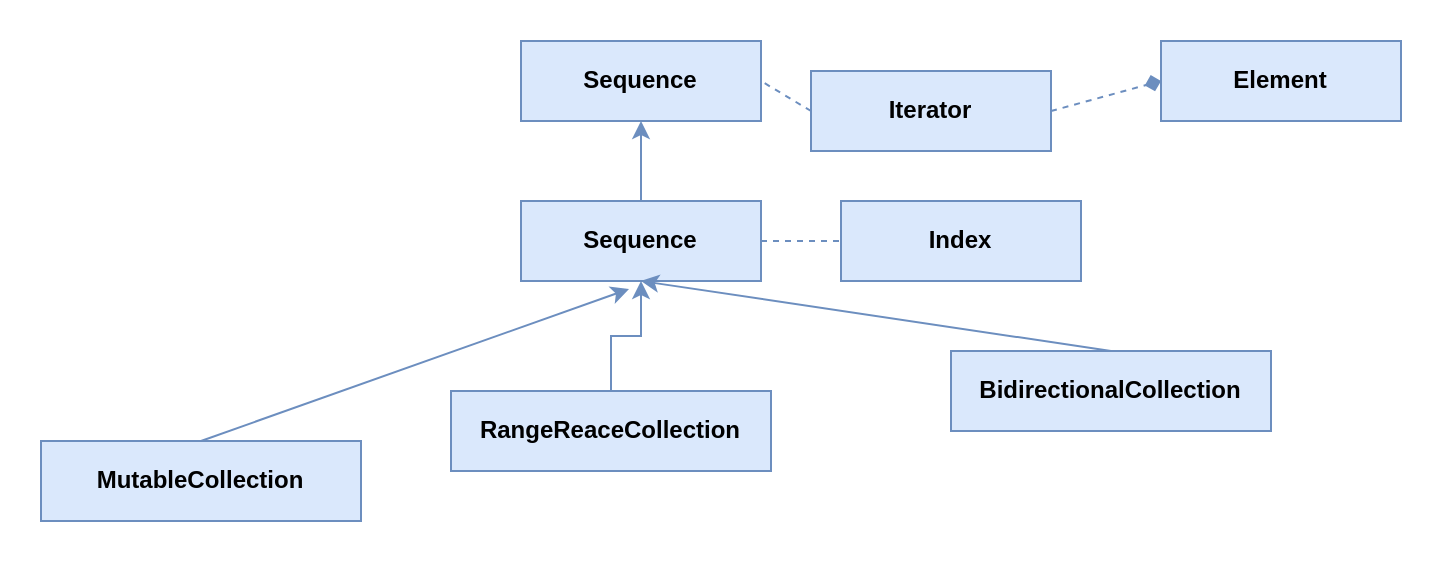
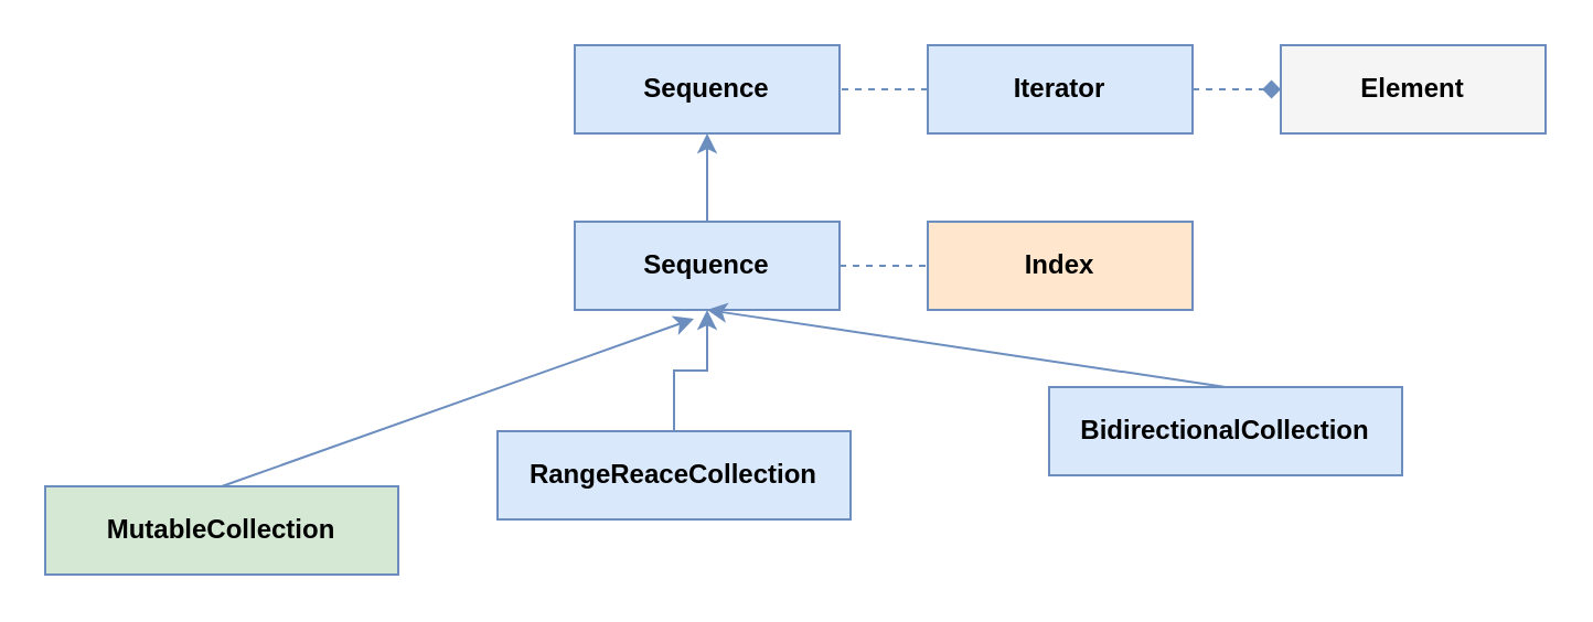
  <mxCell id="0" />
  <mxCell id="1" parent="0" />
  <mxCell id="2" value="Sequence" style="rounded=0;whiteSpace=wrap;html=1;fontStyle=1;fillColor=#dae8fc;strokeColor=#6c8ebf;" vertex="1" parent="1"><mxGeometry x="260" y="20" width="120" height="40" as="geometry" /></mxCell>
  <mxCell id="3" value="Sequence" style="rounded=0;whiteSpace=wrap;html=1;fontStyle=1;fillColor=#dae8fc;strokeColor=#6c8ebf;" vertex="1" parent="1"><mxGeometry x="260" y="20" width="120" height="40" as="geometry" /></mxCell>
- <mxCell id="4" value="Iterator" style="rounded=0;whiteSpace=wrap;html=1;fontStyle=1;fillColor=#dae8fc;strokeColor=#6c8ebf;" vertex="1" parent="1"><mxGeometry x="405" y="35" width="120" height="40" as="geometry" /></mxCell>
- <mxCell id="5" value="Element" style="rounded=0;whiteSpace=wrap;html=1;fontStyle=1;fillColor=#dae8fc;strokeColor=#6c8ebf;" vertex="1" parent="1"><mxGeometry x="580" y="20" width="120" height="40" as="geometry" /></mxCell>
+ <mxCell id="4" value="Iterator" style="rounded=0;whiteSpace=wrap;html=1;fontStyle=1;fillColor=#dae8fc;strokeColor=#6c8ebf;" vertex="1" parent="1"><mxGeometry x="420" y="20" width="120" height="40" as="geometry" /></mxCell>
+ <mxCell id="5" value="Element" style="rounded=0;whiteSpace=wrap;html=1;fontStyle=1;fillColor=#f5f5f5;strokeColor=#6c8ebf;" vertex="1" parent="1"><mxGeometry x="580" y="20" width="120" height="40" as="geometry" /></mxCell>
  <mxCell id="6" value="" style="edgeStyle=orthogonalEdgeStyle;rounded=0;orthogonalLoop=1;jettySize=auto;html=1;fontStyle=1;fillColor=#dae8fc;strokeColor=#6c8ebf;" edge="1" parent="1" source="7" target="3"><mxGeometry relative="1" as="geometry" /></mxCell>
  <mxCell id="7" value="Sequence" style="rounded=0;whiteSpace=wrap;html=1;fontStyle=1;fillColor=#dae8fc;strokeColor=#6c8ebf;" vertex="1" parent="1"><mxGeometry x="260" y="100" width="120" height="40" as="geometry" /></mxCell>
- <mxCell id="8" value="Index" style="rounded=0;whiteSpace=wrap;html=1;fontStyle=1;fillColor=#dae8fc;strokeColor=#6c8ebf;" vertex="1" parent="1"><mxGeometry x="420" y="100" width="120" height="40" as="geometry" /></mxCell>
- <mxCell id="9" value="MutableCollection" style="rounded=0;whiteSpace=wrap;html=1;fillColor=#dae8fc;strokeColor=#6c8ebf;fontStyle=1" vertex="1" parent="1"><mxGeometry x="20" y="220" width="160" height="40" as="geometry" /></mxCell>
+ <mxCell id="8" value="Index" style="rounded=0;whiteSpace=wrap;html=1;fontStyle=1;fillColor=#ffe6cc;strokeColor=#6c8ebf;" vertex="1" parent="1"><mxGeometry x="420" y="100" width="120" height="40" as="geometry" /></mxCell>
+ <mxCell id="9" value="MutableCollection" style="rounded=0;whiteSpace=wrap;html=1;fillColor=#d5e8d4;strokeColor=#6c8ebf;fontStyle=1;" vertex="1" parent="1"><mxGeometry x="20" y="220" width="160" height="40" as="geometry" /></mxCell>
  <mxCell id="10" value="" style="edgeStyle=orthogonalEdgeStyle;rounded=0;orthogonalLoop=1;jettySize=auto;html=1;fontStyle=1;fillColor=#dae8fc;strokeColor=#6c8ebf;" edge="1" parent="1" source="11" target="7"><mxGeometry relative="1" as="geometry" /></mxCell>
  <mxCell id="11" value="RangeReaceCollection" style="rounded=0;whiteSpace=wrap;html=1;fontStyle=1;fillColor=#dae8fc;strokeColor=#6c8ebf;" vertex="1" parent="1"><mxGeometry x="225" y="195" width="160" height="40" as="geometry" /></mxCell>
  <mxCell id="12" value="BidirectionalCollection" style="rounded=0;whiteSpace=wrap;html=1;fontStyle=1;fillColor=#dae8fc;strokeColor=#6c8ebf;" vertex="1" parent="1"><mxGeometry x="475" y="175" width="160" height="40" as="geometry" /></mxCell>
  <mxCell id="13" value="" style="endArrow=classic;html=1;rounded=0;exitX=0.5;exitY=0;exitDx=0;exitDy=0;entryX=0.45;entryY=1.1;entryDx=0;entryDy=0;entryPerimeter=0;fillColor=#dae8fc;strokeColor=#6c8ebf;" edge="1" parent="1" source="9" target="7"><mxGeometry width="50" height="50" relative="1" as="geometry"><mxPoint x="370" y="240" as="sourcePoint" /><mxPoint x="420" y="190" as="targetPoint" /></mxGeometry></mxCell>
  <mxCell id="14" value="" style="endArrow=classic;html=1;rounded=0;exitX=0.5;exitY=0;exitDx=0;exitDy=0;entryX=0.5;entryY=1;entryDx=0;entryDy=0;fontStyle=1;fillColor=#dae8fc;strokeColor=#6c8ebf;" edge="1" parent="1" source="12" target="7"><mxGeometry width="50" height="50" relative="1" as="geometry"><mxPoint x="110" y="230" as="sourcePoint" /><mxPoint x="340" y="150" as="targetPoint" /></mxGeometry></mxCell>
  <mxCell id="15" value="" style="endArrow=none;dashed=1;html=1;rounded=0;exitX=1;exitY=0.5;exitDx=0;exitDy=0;entryX=0;entryY=0.5;entryDx=0;entryDy=0;fontStyle=1;fillColor=#dae8fc;strokeColor=#6c8ebf;" edge="1" parent="1" source="7" target="8"><mxGeometry width="50" height="50" relative="1" as="geometry"><mxPoint x="370" y="240" as="sourcePoint" /><mxPoint x="410" y="120" as="targetPoint" /></mxGeometry></mxCell>
  <mxCell id="16" value="" style="endArrow=none;dashed=1;html=1;rounded=0;entryX=1;entryY=0.5;entryDx=0;entryDy=0;exitX=0;exitY=0.5;exitDx=0;exitDy=0;fontStyle=1;fillColor=#dae8fc;strokeColor=#6c8ebf;" edge="1" parent="1" source="4" target="3"><mxGeometry width="50" height="50" relative="1" as="geometry"><mxPoint x="370" y="240" as="sourcePoint" /><mxPoint x="420" y="190" as="targetPoint" /></mxGeometry></mxCell>
  <mxCell id="17" value="" style="endArrow=diamond;dashed=1;html=1;rounded=0;exitX=1;exitY=0.5;exitDx=0;exitDy=0;entryX=0;entryY=0.5;entryDx=0;entryDy=0;fontStyle=1;fillColor=#dae8fc;strokeColor=#6c8ebf;" edge="1" parent="1" source="4" target="5"><mxGeometry width="50" height="50" relative="1" as="geometry"><mxPoint x="370" y="240" as="sourcePoint" /><mxPoint x="420" y="190" as="targetPoint" /></mxGeometry></mxCell>
